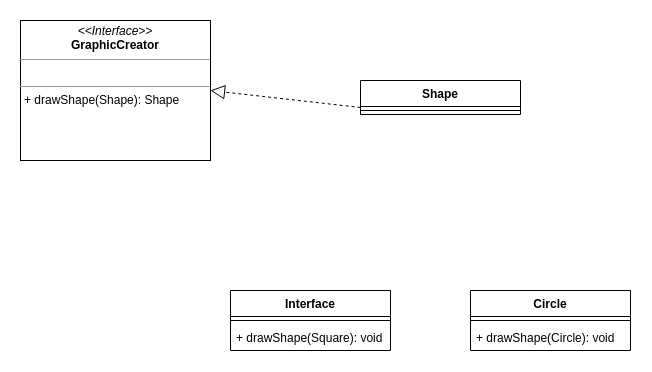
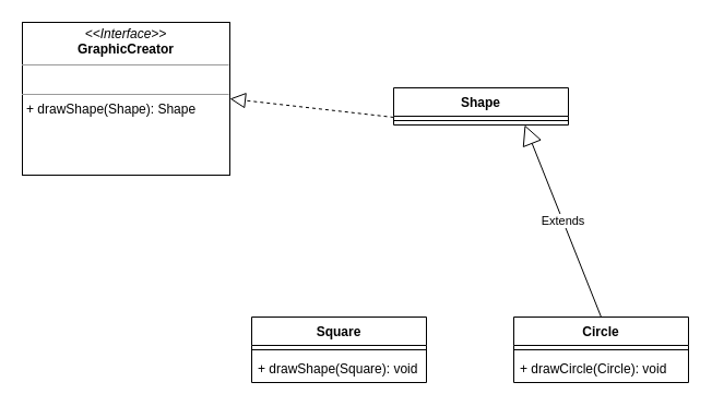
  <mxCell id="0" />
  <mxCell id="1" parent="0" />
  <mxCell id="2" value="&lt;p style=&quot;margin: 0px ; margin-top: 4px ; text-align: center&quot;&gt;&lt;i&gt;&amp;lt;&amp;lt;Interface&amp;gt;&amp;gt;&lt;/i&gt;&lt;br&gt;&lt;b&gt;GraphicCreator&lt;/b&gt;&lt;/p&gt;&lt;hr size=&quot;1&quot;&gt;&lt;p style=&quot;margin: 0px ; margin-left: 4px&quot;&gt;&lt;br&gt;&lt;/p&gt;&lt;hr size=&quot;1&quot;&gt;&lt;p style=&quot;margin: 0px ; margin-left: 4px&quot;&gt;+ drawShape(Shape): Shape&lt;/p&gt;" style="verticalAlign=top;align=left;overflow=fill;fontSize=12;fontFamily=Helvetica;html=1;" vertex="1" parent="1"><mxGeometry x="20" y="20" width="190" height="140" as="geometry" /></mxCell>
  <mxCell id="3" value="Shape" style="swimlane;fontStyle=1;align=center;verticalAlign=top;childLayout=stackLayout;horizontal=1;startSize=26;horizontalStack=0;resizeParent=1;resizeParentMax=0;resizeLast=0;collapsible=1;marginBottom=0;" vertex="1" parent="1"><mxGeometry x="360" y="80" width="160" height="34" as="geometry" /></mxCell>
  <mxCell id="4" value="" style="line;strokeWidth=1;fillColor=none;align=left;verticalAlign=middle;spacingTop=-1;spacingLeft=3;spacingRight=3;rotatable=0;labelPosition=right;points=[];portConstraint=eastwest;" vertex="1" parent="3"><mxGeometry y="26" width="160" height="8" as="geometry" /></mxCell>
  <mxCell id="5" value="" style="endArrow=block;dashed=1;endFill=0;endSize=12;html=1;entryX=1;entryY=0.5;entryDx=0;entryDy=0;exitX=0;exitY=0.038;exitDx=0;exitDy=0;exitPerimeter=0;" edge="1" parent="1" target="2"><mxGeometry width="160" relative="1" as="geometry"><mxPoint x="360" y="106.988" as="sourcePoint" /><mxPoint x="390" y="330" as="targetPoint" /></mxGeometry></mxCell>
- <mxCell id="6" value="Interface" style="swimlane;fontStyle=1;align=center;verticalAlign=top;childLayout=stackLayout;horizontal=1;startSize=26;horizontalStack=0;resizeParent=1;resizeParentMax=0;resizeLast=0;collapsible=1;marginBottom=0;" vertex="1" parent="1"><mxGeometry x="230" y="290" width="160" height="60" as="geometry" /></mxCell>
+ <mxCell id="6" value="Square" style="swimlane;fontStyle=1;align=center;verticalAlign=top;childLayout=stackLayout;horizontal=1;startSize=26;horizontalStack=0;resizeParent=1;resizeParentMax=0;resizeLast=0;collapsible=1;marginBottom=0;" vertex="1" parent="1"><mxGeometry x="230" y="290" width="160" height="60" as="geometry" /></mxCell>
  <mxCell id="7" value="" style="line;strokeWidth=1;fillColor=none;align=left;verticalAlign=middle;spacingTop=-1;spacingLeft=3;spacingRight=3;rotatable=0;labelPosition=right;points=[];portConstraint=eastwest;" vertex="1" parent="6"><mxGeometry y="26" width="160" height="8" as="geometry" /></mxCell>
  <mxCell id="8" value="+ drawShape(Square): void" style="text;strokeColor=none;fillColor=none;align=left;verticalAlign=top;spacingLeft=4;spacingRight=4;overflow=hidden;rotatable=0;points=[[0,0.5],[1,0.5]];portConstraint=eastwest;" vertex="1" parent="6"><mxGeometry y="34" width="160" height="26" as="geometry" /></mxCell>
  <mxCell id="9" value="Circle" style="swimlane;fontStyle=1;align=center;verticalAlign=top;childLayout=stackLayout;horizontal=1;startSize=26;horizontalStack=0;resizeParent=1;resizeParentMax=0;resizeLast=0;collapsible=1;marginBottom=0;" vertex="1" parent="1"><mxGeometry x="470" y="290" width="160" height="60" as="geometry" /></mxCell>
  <mxCell id="10" value="" style="line;strokeWidth=1;fillColor=none;align=left;verticalAlign=middle;spacingTop=-1;spacingLeft=3;spacingRight=3;rotatable=0;labelPosition=right;points=[];portConstraint=eastwest;" vertex="1" parent="9"><mxGeometry y="26" width="160" height="8" as="geometry" /></mxCell>
- <mxCell id="11" value="+ drawShape(Circle): void" style="text;strokeColor=none;fillColor=none;align=left;verticalAlign=top;spacingLeft=4;spacingRight=4;overflow=hidden;rotatable=0;points=[[0,0.5],[1,0.5]];portConstraint=eastwest;" vertex="1" parent="9"><mxGeometry y="34" width="160" height="26" as="geometry" /></mxCell>
+ <mxCell id="11" value="+ drawCircle(Circle): void" style="text;strokeColor=none;fillColor=none;align=left;verticalAlign=top;spacingLeft=4;spacingRight=4;overflow=hidden;rotatable=0;points=[[0,0.5],[1,0.5]];portConstraint=eastwest;" vertex="1" parent="9"><mxGeometry y="34" width="160" height="26" as="geometry" /></mxCell>
+ <mxCell id="12" value="Extends" style="endArrow=block;endSize=16;endFill=0;html=1;entryX=0.75;entryY=1;entryDx=0;entryDy=0;exitX=0.5;exitY=0;exitDx=0;exitDy=0;" edge="1" parent="1" source="9" target="3"><mxGeometry width="160" relative="1" as="geometry"><mxPoint x="320" y="300" as="sourcePoint" /><mxPoint x="480" y="130" as="targetPoint" /></mxGeometry></mxCell>
